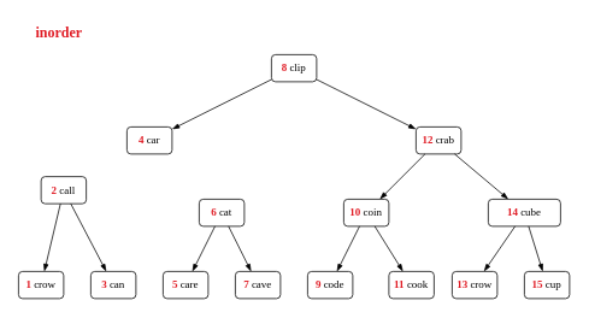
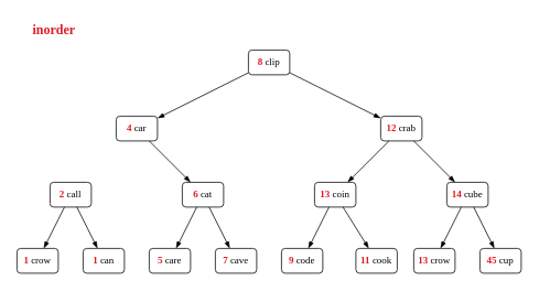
  <mxCell id="0" />
  <mxCell id="1" parent="0" />
  <mxCell id="2" value="" style="group" parent="1" vertex="1" connectable="0"><mxGeometry x="20" y="60" width="610" height="270" as="geometry" /></mxCell>
  <mxCell id="3" value="&lt;font face=&quot;Ubuntu mono&quot; color=&quot;#e01b24&quot;&gt;&lt;b&gt;8&lt;/b&gt;&lt;/font&gt; clip" style="rounded=1;html=1;fontFamily=Alegreya;fontSource=https%3A%2F%2Ffonts.googleapis.com%2Fcss%3Ffamily%3DAlegreya;whiteSpace=wrap;" parent="2" vertex="1"><mxGeometry x="280" width="50" height="30" as="geometry" /></mxCell>
  <mxCell id="4" value="&lt;font face=&quot;Ubuntu mono&quot; color=&quot;#e01b24&quot;&gt;&lt;b&gt;4&lt;/b&gt;&lt;/font&gt; car" style="rounded=1;html=1;fontFamily=Alegreya;fontSource=https%3A%2F%2Ffonts.googleapis.com%2Fcss%3Ffamily%3DAlegreya;whiteSpace=wrap;" parent="2" vertex="1"><mxGeometry x="120" y="80" width="50" height="30" as="geometry" /></mxCell>
  <mxCell id="5" value="&lt;font face=&quot;Ubuntu mono&quot; color=&quot;#e01b24&quot;&gt;&lt;b&gt;12&lt;/b&gt;&lt;/font&gt; crab" style="rounded=1;html=1;fontFamily=Alegreya;fontSource=https%3A%2F%2Ffonts.googleapis.com%2Fcss%3Ffamily%3DAlegreya;whiteSpace=wrap;" parent="2" vertex="1"><mxGeometry x="440" y="80" width="50" height="30" as="geometry" /></mxCell>
- <mxCell id="6" value="&lt;font color=&quot;#e01b24&quot; data-font-src=&quot;https://fonts.googleapis.com/css?family=Ubuntu+mono&quot; face=&quot;Ubuntu mono&quot;&gt;&lt;b&gt;2&lt;/b&gt;&lt;/font&gt;&amp;nbsp;call" style="rounded=1;html=1;fontFamily=Alegreya;fontSource=https%3A%2F%2Ffonts.googleapis.com%2Fcss%3Ffamily%3DAlegreya;whiteSpace=wrap;" parent="2" vertex="1"><mxGeometry x="25" y="135" width="50" height="30" as="geometry" /></mxCell>
+ <mxCell id="6" value="&lt;font color=&quot;#e01b24&quot; data-font-src=&quot;https://fonts.googleapis.com/css?family=Ubuntu+mono&quot; face=&quot;Ubuntu mono&quot;&gt;&lt;b&gt;2&lt;/b&gt;&lt;/font&gt;&amp;nbsp;call" style="rounded=1;html=1;fontFamily=Alegreya;fontSource=https%3A%2F%2Ffonts.googleapis.com%2Fcss%3Ffamily%3DAlegreya;whiteSpace=wrap;" parent="2" vertex="1"><mxGeometry x="40" y="160" width="50" height="30" as="geometry" /></mxCell>
  <mxCell id="7" value="&lt;font face=&quot;Ubuntu mono&quot; color=&quot;#e01b24&quot;&gt;&lt;b&gt;6&lt;/b&gt;&lt;/font&gt; cat" style="rounded=1;html=1;fontFamily=Alegreya;fontSource=https%3A%2F%2Ffonts.googleapis.com%2Fcss%3Ffamily%3DAlegreya;whiteSpace=wrap;" parent="2" vertex="1"><mxGeometry x="200" y="160" width="50" height="30" as="geometry" /></mxCell>
  <mxCell id="8" value="&lt;font face=&quot;Ubuntu mono&quot; color=&quot;#e01b24&quot;&gt;&lt;b&gt;1&lt;/b&gt;&lt;/font&gt; crow" style="rounded=1;html=1;fontFamily=Alegreya;fontSource=https%3A%2F%2Ffonts.googleapis.com%2Fcss%3Ffamily%3DAlegreya;whiteSpace=wrap;" parent="2" vertex="1"><mxGeometry y="240" width="50" height="30" as="geometry" /></mxCell>
- <mxCell id="9" value="&lt;font face=&quot;Ubuntu mono&quot; color=&quot;#e01b24&quot;&gt;&lt;b&gt;3&lt;/b&gt;&lt;/font&gt; can" style="rounded=1;html=1;fontFamily=Alegreya;fontSource=https%3A%2F%2Ffonts.googleapis.com%2Fcss%3Ffamily%3DAlegreya;whiteSpace=wrap;" parent="2" vertex="1"><mxGeometry x="80" y="240" width="50" height="30" as="geometry" /></mxCell>
+ <mxCell id="9" value="&lt;font face=&quot;Ubuntu mono&quot; color=&quot;#e01b24&quot;&gt;&lt;b&gt;1&lt;/b&gt;&lt;/font&gt; can" style="rounded=1;html=1;fontFamily=Alegreya;fontSource=https%3A%2F%2Ffonts.googleapis.com%2Fcss%3Ffamily%3DAlegreya;whiteSpace=wrap;" parent="2" vertex="1"><mxGeometry x="80" y="240" width="50" height="30" as="geometry" /></mxCell>
  <mxCell id="10" value="&lt;font face=&quot;Ubuntu mono&quot; color=&quot;#e01b24&quot;&gt;&lt;b&gt;5&lt;/b&gt;&lt;/font&gt; care" style="rounded=1;html=1;fontFamily=Alegreya;fontSource=https%3A%2F%2Ffonts.googleapis.com%2Fcss%3Ffamily%3DAlegreya;whiteSpace=wrap;" parent="2" vertex="1"><mxGeometry x="160" y="240" width="50" height="30" as="geometry" /></mxCell>
  <mxCell id="11" value="&lt;font face=&quot;Ubuntu mono&quot; color=&quot;#e01b24&quot;&gt;&lt;b&gt;7&lt;/b&gt;&lt;/font&gt; cave" style="rounded=1;html=1;fontFamily=Alegreya;fontSource=https%3A%2F%2Ffonts.googleapis.com%2Fcss%3Ffamily%3DAlegreya;whiteSpace=wrap;" parent="2" vertex="1"><mxGeometry x="240" y="240" width="50" height="30" as="geometry" /></mxCell>
- <mxCell id="12" value="&lt;font face=&quot;Ubuntu mono&quot; color=&quot;#e01b24&quot;&gt;&lt;b&gt;10&lt;/b&gt;&lt;/font&gt; coin" style="rounded=1;html=1;fontFamily=Alegreya;fontSource=https%3A%2F%2Ffonts.googleapis.com%2Fcss%3Ffamily%3DAlegreya;whiteSpace=wrap;" parent="2" vertex="1"><mxGeometry x="360" y="160" width="50" height="30" as="geometry" /></mxCell>
- <mxCell id="13" value="&lt;font face=&quot;Ubuntu mono&quot; color=&quot;#e01b24&quot;&gt;&lt;b&gt;14&lt;/b&gt;&lt;/font&gt; cube" style="rounded=1;html=1;fontFamily=Alegreya;fontSource=https%3A%2F%2Ffonts.googleapis.com%2Fcss%3Ffamily%3DAlegreya;whiteSpace=wrap;" parent="2" vertex="1"><mxGeometry x="520" y="160" width="80" height="30" as="geometry" /></mxCell>
+ <mxCell id="12" value="&lt;font face=&quot;Ubuntu mono&quot; color=&quot;#e01b24&quot;&gt;&lt;b&gt;13&lt;/b&gt;&lt;/font&gt; coin" style="rounded=1;html=1;fontFamily=Alegreya;fontSource=https%3A%2F%2Ffonts.googleapis.com%2Fcss%3Ffamily%3DAlegreya;whiteSpace=wrap;" parent="2" vertex="1"><mxGeometry x="360" y="160" width="50" height="30" as="geometry" /></mxCell>
+ <mxCell id="13" value="&lt;font face=&quot;Ubuntu mono&quot; color=&quot;#e01b24&quot;&gt;&lt;b&gt;14&lt;/b&gt;&lt;/font&gt; cube" style="rounded=1;html=1;fontFamily=Alegreya;fontSource=https%3A%2F%2Ffonts.googleapis.com%2Fcss%3Ffamily%3DAlegreya;whiteSpace=wrap;" parent="2" vertex="1"><mxGeometry x="520" y="160" width="50" height="30" as="geometry" /></mxCell>
  <mxCell id="14" value="&lt;font face=&quot;Ubuntu mono&quot; color=&quot;#e01b24&quot;&gt;&lt;b&gt;9&lt;/b&gt;&lt;/font&gt; code" style="rounded=1;html=1;fontFamily=Alegreya;fontSource=https%3A%2F%2Ffonts.googleapis.com%2Fcss%3Ffamily%3DAlegreya;whiteSpace=wrap;" parent="2" vertex="1"><mxGeometry x="320" y="240" width="50" height="30" as="geometry" /></mxCell>
  <mxCell id="15" value="&lt;font face=&quot;Ubuntu mono&quot; color=&quot;#e01b24&quot;&gt;&lt;b&gt;11&lt;/b&gt;&lt;/font&gt; cook" style="rounded=1;html=1;fontFamily=Alegreya;fontSource=https%3A%2F%2Ffonts.googleapis.com%2Fcss%3Ffamily%3DAlegreya;whiteSpace=wrap;" parent="2" vertex="1"><mxGeometry x="410" y="240" width="50" height="30" as="geometry" /></mxCell>
  <mxCell id="16" value="&lt;font face=&quot;Ubuntu mono&quot; color=&quot;#e01b24&quot;&gt;&lt;b&gt;13&lt;/b&gt;&lt;/font&gt; crow" style="rounded=1;html=1;fontFamily=Alegreya;fontSource=https%3A%2F%2Ffonts.googleapis.com%2Fcss%3Ffamily%3DAlegreya;whiteSpace=wrap;" parent="2" vertex="1"><mxGeometry x="480" y="240" width="50" height="30" as="geometry" /></mxCell>
- <mxCell id="17" value="&lt;font face=&quot;Ubuntu mono&quot; color=&quot;#e01b24&quot;&gt;&lt;b&gt;15&lt;/b&gt;&lt;/font&gt; cup" style="rounded=1;html=1;fontFamily=Alegreya;fontSource=https%3A%2F%2Ffonts.googleapis.com%2Fcss%3Ffamily%3DAlegreya;whiteSpace=wrap;" parent="2" vertex="1"><mxGeometry x="560" y="240" width="50" height="30" as="geometry" /></mxCell>
+ <mxCell id="17" value="&lt;font face=&quot;Ubuntu mono&quot; color=&quot;#e01b24&quot;&gt;&lt;b&gt;45&lt;/b&gt;&lt;/font&gt; cup" style="rounded=1;html=1;fontFamily=Alegreya;fontSource=https%3A%2F%2Ffonts.googleapis.com%2Fcss%3Ffamily%3DAlegreya;whiteSpace=wrap;" parent="2" vertex="1"><mxGeometry x="560" y="240" width="50" height="30" as="geometry" /></mxCell>
  <mxCell id="18" value="" style="endArrow=blockThin;html=1;fontFamily=Alegreya;fontSource=https%3A%2F%2Ffonts.googleapis.com%2Fcss%3Ffamily%3DAlegreya;endFill=1;" parent="2" source="3" target="4" edge="1"><mxGeometry width="50" height="50" relative="1" as="geometry"><mxPoint x="100" y="110" as="sourcePoint" /><mxPoint x="150" y="60" as="targetPoint" /></mxGeometry></mxCell>
  <mxCell id="19" value="" style="endArrow=blockThin;html=1;fontFamily=Alegreya;fontSource=https%3A%2F%2Ffonts.googleapis.com%2Fcss%3Ffamily%3DAlegreya;endFill=1;" parent="2" source="3" target="5" edge="1"><mxGeometry width="50" height="50" relative="1" as="geometry"><mxPoint x="410" y="70" as="sourcePoint" /><mxPoint x="320" y="125.385" as="targetPoint" /></mxGeometry></mxCell>
  <mxCell id="20" value="" style="endArrow=blockThin;html=1;fontFamily=Alegreya;fontSource=https%3A%2F%2Ffonts.googleapis.com%2Fcss%3Ffamily%3DAlegreya;endFill=1;" parent="2" source="5" target="13" edge="1"><mxGeometry width="50" height="50" relative="1" as="geometry"><mxPoint x="540" y="160" as="sourcePoint" /><mxPoint x="450" y="215.385" as="targetPoint" /></mxGeometry></mxCell>
  <mxCell id="21" value="" style="endArrow=blockThin;html=1;fontFamily=Alegreya;fontSource=https%3A%2F%2Ffonts.googleapis.com%2Fcss%3Ffamily%3DAlegreya;endFill=1;" parent="2" source="5" target="12" edge="1"><mxGeometry width="50" height="50" relative="1" as="geometry"><mxPoint x="370" y="150" as="sourcePoint" /><mxPoint x="280" y="205.385" as="targetPoint" /></mxGeometry></mxCell>
+ <mxCell id="22" value="" style="endArrow=blockThin;html=1;fontFamily=Alegreya;fontSource=https%3A%2F%2Ffonts.googleapis.com%2Fcss%3Ffamily%3DAlegreya;endFill=1;" parent="2" source="4" target="7" edge="1"><mxGeometry width="50" height="50" relative="1" as="geometry"><mxPoint x="210" y="140" as="sourcePoint" /><mxPoint x="120" y="195.385" as="targetPoint" /></mxGeometry></mxCell>
  <mxCell id="23" value="" style="endArrow=blockThin;html=1;fontFamily=Alegreya;fontSource=https%3A%2F%2Ffonts.googleapis.com%2Fcss%3Ffamily%3DAlegreya;endFill=1;" parent="2" source="6" target="8" edge="1"><mxGeometry width="50" height="50" relative="1" as="geometry"><mxPoint y="230" as="sourcePoint" /><mxPoint x="-90" y="285.385" as="targetPoint" /></mxGeometry></mxCell>
  <mxCell id="24" value="" style="endArrow=blockThin;html=1;fontFamily=Alegreya;fontSource=https%3A%2F%2Ffonts.googleapis.com%2Fcss%3Ffamily%3DAlegreya;endFill=1;" parent="2" source="6" target="9" edge="1"><mxGeometry width="50" height="50" relative="1" as="geometry"><mxPoint x="100" y="240" as="sourcePoint" /><mxPoint x="10" y="295.385" as="targetPoint" /></mxGeometry></mxCell>
  <mxCell id="25" value="" style="endArrow=blockThin;html=1;fontFamily=Alegreya;fontSource=https%3A%2F%2Ffonts.googleapis.com%2Fcss%3Ffamily%3DAlegreya;endFill=1;" parent="2" source="7" target="10" edge="1"><mxGeometry width="50" height="50" relative="1" as="geometry"><mxPoint x="340" y="47.308" as="sourcePoint" /><mxPoint x="250" y="102.692" as="targetPoint" /></mxGeometry></mxCell>
  <mxCell id="26" value="" style="endArrow=blockThin;html=1;fontFamily=Alegreya;fontSource=https%3A%2F%2Ffonts.googleapis.com%2Fcss%3Ffamily%3DAlegreya;endFill=1;" parent="2" source="7" target="11" edge="1"><mxGeometry width="50" height="50" relative="1" as="geometry"><mxPoint x="350" y="57.308" as="sourcePoint" /><mxPoint x="260" y="112.692" as="targetPoint" /></mxGeometry></mxCell>
  <mxCell id="27" value="" style="endArrow=blockThin;html=1;fontFamily=Alegreya;fontSource=https%3A%2F%2Ffonts.googleapis.com%2Fcss%3Ffamily%3DAlegreya;endFill=1;" parent="2" source="12" target="14" edge="1"><mxGeometry width="50" height="50" relative="1" as="geometry"><mxPoint x="350" y="230" as="sourcePoint" /><mxPoint x="260" y="285.385" as="targetPoint" /></mxGeometry></mxCell>
  <mxCell id="28" value="" style="endArrow=blockThin;html=1;fontFamily=Alegreya;fontSource=https%3A%2F%2Ffonts.googleapis.com%2Fcss%3Ffamily%3DAlegreya;endFill=1;" parent="2" source="12" target="15" edge="1"><mxGeometry width="50" height="50" relative="1" as="geometry"><mxPoint x="450" y="230" as="sourcePoint" /><mxPoint x="360" y="285.385" as="targetPoint" /></mxGeometry></mxCell>
  <mxCell id="29" value="" style="endArrow=blockThin;html=1;fontFamily=Alegreya;fontSource=https%3A%2F%2Ffonts.googleapis.com%2Fcss%3Ffamily%3DAlegreya;endFill=1;" parent="2" source="13" target="16" edge="1"><mxGeometry width="50" height="50" relative="1" as="geometry"><mxPoint x="530" y="210" as="sourcePoint" /><mxPoint x="440" y="265.385" as="targetPoint" /></mxGeometry></mxCell>
  <mxCell id="30" value="" style="endArrow=blockThin;html=1;fontFamily=Alegreya;fontSource=https%3A%2F%2Ffonts.googleapis.com%2Fcss%3Ffamily%3DAlegreya;endFill=1;" parent="2" source="13" target="17" edge="1"><mxGeometry width="50" height="50" relative="1" as="geometry"><mxPoint x="640" y="210" as="sourcePoint" /><mxPoint x="550" y="265.385" as="targetPoint" /></mxGeometry></mxCell>
  <mxCell id="31" value="&lt;font size=&quot;1&quot; data-font-src=&quot;https://fonts.googleapis.com/css?family=Ubuntu+mono&quot; face=&quot;Ubuntu mono&quot;&gt;&lt;b style=&quot;font-size: 16px;&quot;&gt;inorder&lt;/b&gt;&lt;/font&gt;" style="text;html=1;strokeColor=none;fillColor=none;align=center;verticalAlign=middle;whiteSpace=wrap;rounded=0;fontColor=#e01b24;" parent="1" vertex="1"><mxGeometry x="20" y="20" width="90" height="30" as="geometry" /></mxCell>
